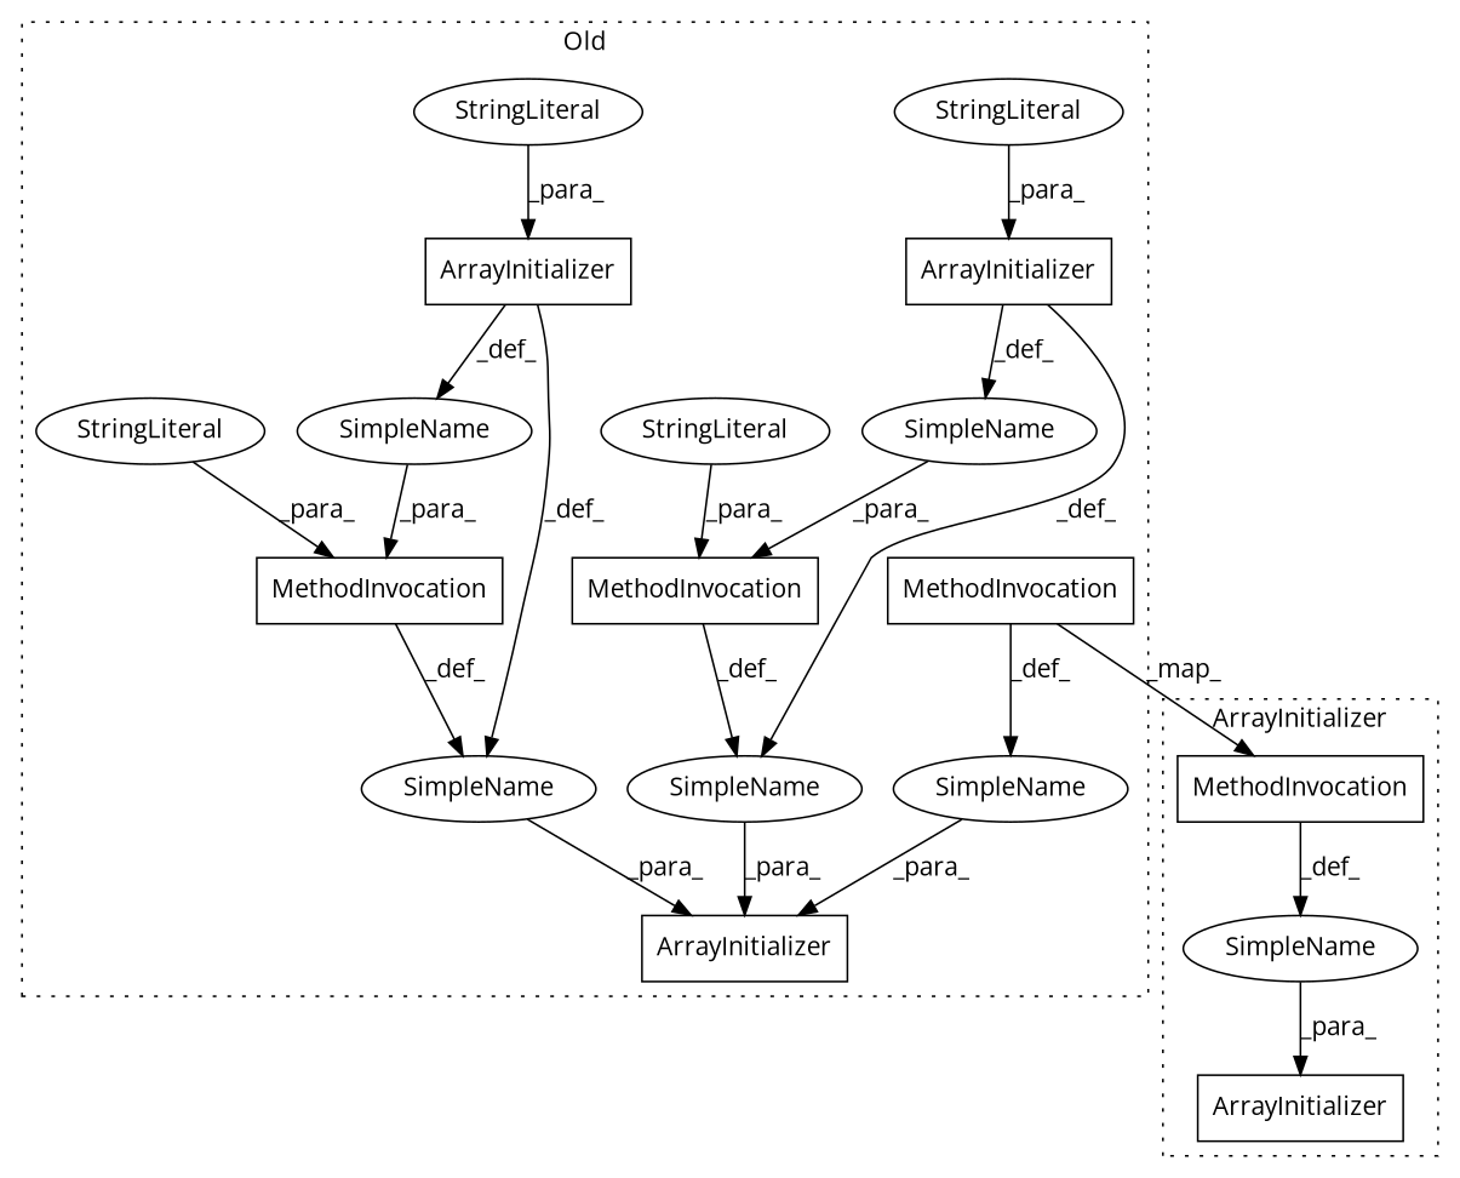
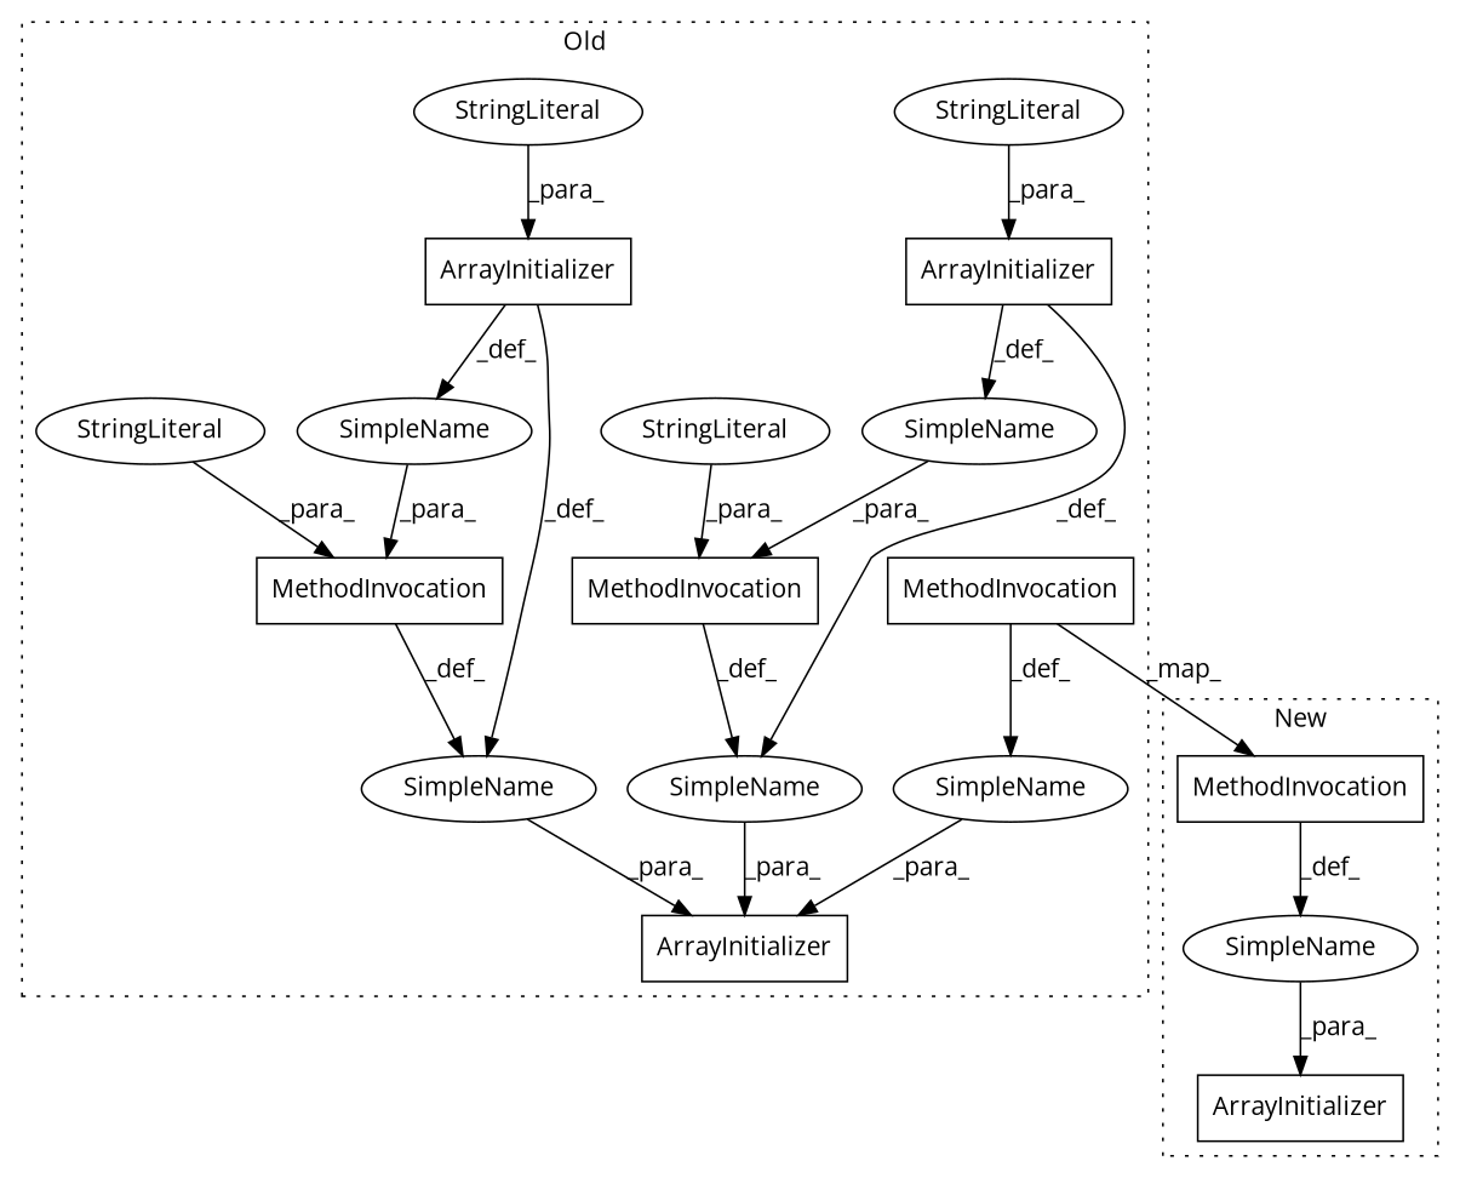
  digraph {
    fontname="Open Sans"
    node [a=42 shape=ellipse fontname="Open Sans"]
    edge [fontname="Open Sans"]
    n1 [a=4 l="1,1" label=ArrayInitializer s="3266,3532" shape=box]
    n2 [a=4 l="1,1" label=ArrayInitializer s="3307,3329" shape=box]
    n3 [a=4 l="1,1" label=ArrayInitializer s="3482,3517" shape=box]
    n4 [a=32 l="10,1" label=MethodInvocation s="3345,3427" shape=box]
    n5 [a=32 l="10,1" label=MethodInvocation s="3267,3343" shape=box]
    n6 [a=32 l="10,1" label=MethodInvocation s="3429,3531" shape=box]
    n7 [label=SimpleName]
    n8 [label=SimpleName]
    n9 [label=SimpleName]
    n10 [label=SimpleName]
    n11 [label=SimpleName]
    n12 [a=45 l=30 label=StringLiteral s=3439]
    n13 [a=45 l=17 label=StringLiteral s=3277]
    n14 [a=45 l=34 label=StringLiteral s=3483]
    n15 [a=45 l=21 label=StringLiteral s=3308]
    n16 [a=4 l="1,1" label=ArrayInitializer s="3290,3374" shape=box]
    n17 [a=32 l="10,1" label=MethodInvocation s="3291,3373" shape=box]
    n18 [label=SimpleName]
    subgraph cluster_1 {
      label=Old
      style=dotted
      n1
      n2
      n3
      n4
      n5
      n6
      n7
      n8
      n9
      n10
      n11
      n12
      n13
      n14
      n15
    }
    subgraph cluster_2 {
-     label=ArrayInitializer
+     label=New
      style=dotted
      n16
      n17
      n18
    }
    n2 -> n9 [label=_def_]
    n2 -> n11 [label=_def_]
    n3 -> n8 [label=_def_]
    n3 -> n10 [label=_def_]
    n4 -> n7 [label=_def_]
    n4 -> n17 [label=_map_]
    n5 -> n9 [label=_def_]
    n6 -> n10 [label=_def_]
    n7 -> n1 [label=_para_]
    n8 -> n6 [label=_para_]
    n9 -> n1 [label=_para_]
    n10 -> n1 [label=_para_]
    n11 -> n5 [label=_para_]
    n12 -> n6 [label=_para_]
    n13 -> n5 [label=_para_]
    n14 -> n3 [label=_para_]
    n15 -> n2 [label=_para_]
    n17 -> n18 [label=_def_]
    n18 -> n16 [label=_para_]
  }
